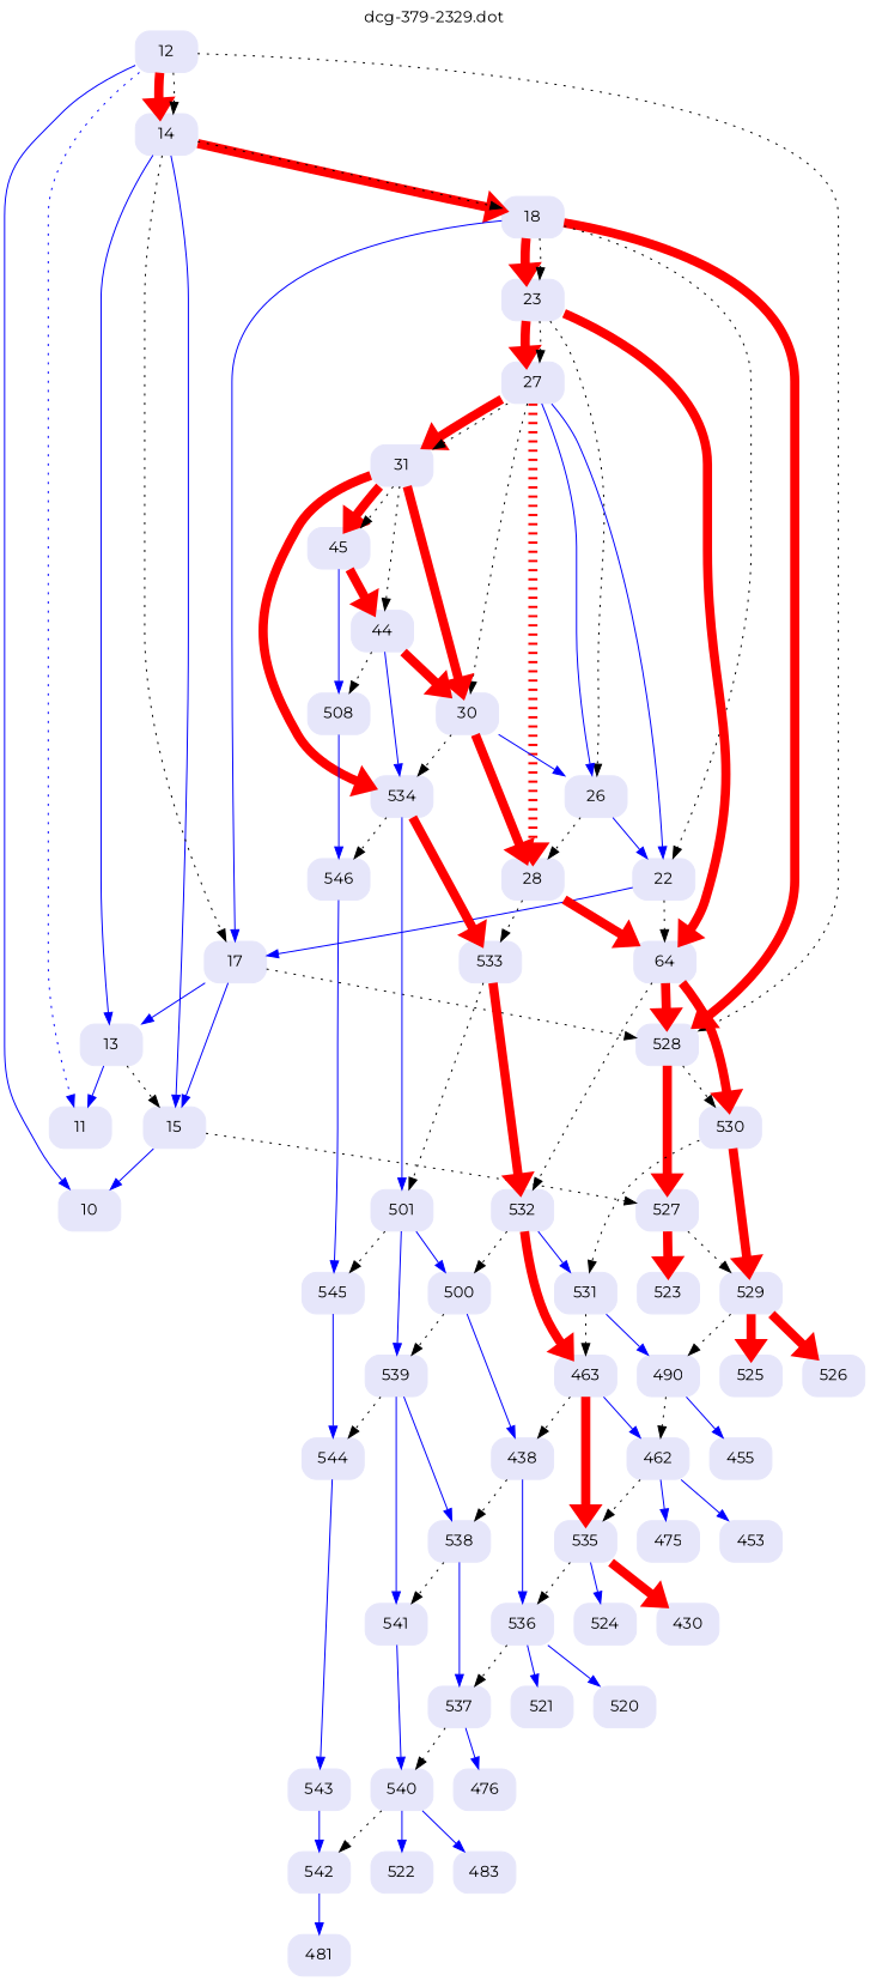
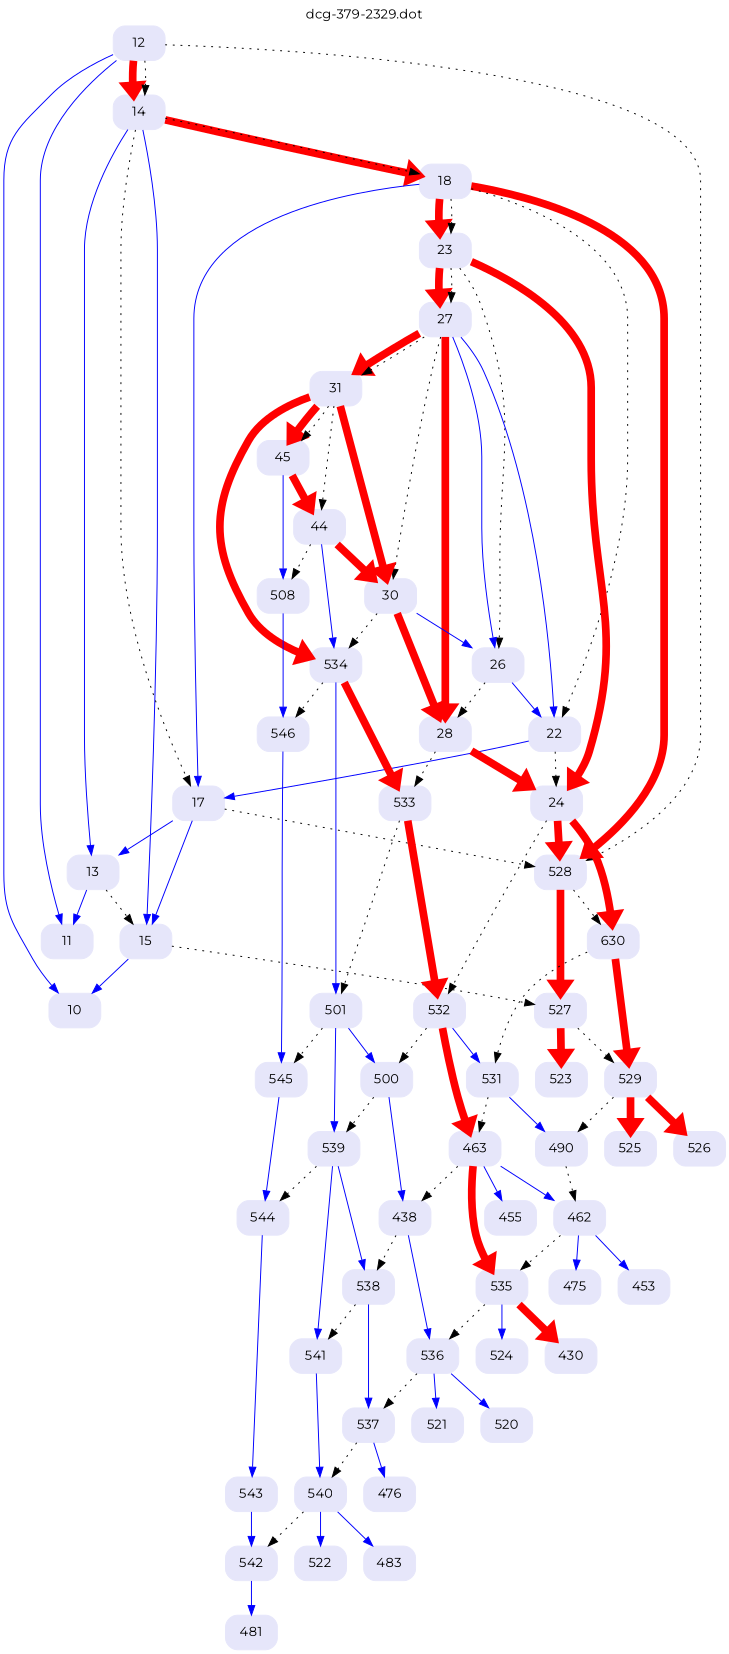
  digraph {
    fontname=Montserrat
    label="dcg-379-2329.dot"
    labelloc=t
    node [color=lavender fontname=Montserrat shape=box style="rounded,filled"]
    edge [color=blue fontname=Montserrat penwidth=1]
    n1 [label=12]
    n2 [label=11]
    n3 [label=10]
    n4 [label=14]
    n5 [label=528]
    n6 [label=13]
    n7 [label=15]
    n8 [label=18]
    n9 [label=17]
    n10 [label=527]
    n11 [label=23]
    n12 [label=22]
    n13 [label=529]
    n14 [label=523]
-   n15 [label=530]
-   n16 [label=64]
+   n15 [label=630]
+   n16 [label=24]
    n17 [label=27]
    n18 [label=26]
    n19 [label=531]
    n20 [label=532]
    n21 [label=28]
    n22 [label=31]
    n23 [label=30]
    n24 [label=500]
    n25 [label=463]
    n26 [label=533]
    n27 [label=534]
    n28 [label=45]
    n29 [label=44]
    n30 [label=501]
    n31 [label=546]
    n32 [label=508]
    n33 [label=545]
    n34 [label=539]
    n35 [label=544]
    n36 [label=543]
    n37 [label=542]
    n38 [label=481]
    n39 [label=438]
    n40 [label=538]
    n41 [label=541]
    n42 [label=536]
    n43 [label=537]
    n44 [label=540]
    n45 [label=476]
    n46 [label=483]
    n47 [label=522]
    n48 [label=520]
    n49 [label=521]
    n50 [label=490]
    n51 [label=462]
    n52 [label=535]
    n53 [label=455]
    n54 [label=453]
    n55 [label=475]
    n56 [label=524]
    n57 [label=430]
    n58 [label=526]
    n59 [label=525]
-   n1 -> n2 [style=dotted]
+   n1 -> n2
    n1 -> n3
    n1 -> n4 [color=red penwidth=8]
    n1 -> n4 [style=dotted color="" penwidth=""]
    n1 -> n5 [style=dotted color="" penwidth=""]
    n4 -> n6
    n4 -> n7
    n4 -> n8 [color=red penwidth=8]
    n4 -> n8 [style=dotted color="" penwidth=""]
    n4 -> n9 [style=dotted color="" penwidth=""]
    n5 -> n10 [color=red penwidth=8]
    n5 -> n15 [style=dotted color="" penwidth=""]
    n6 -> n2
    n6 -> n7 [style=dotted color="" penwidth=""]
    n7 -> n3
    n7 -> n10 [style=dotted color="" penwidth=""]
    n8 -> n5 [color=red penwidth=8]
    n8 -> n9
    n8 -> n11 [color=red penwidth=8]
    n8 -> n11 [style=dotted color="" penwidth=""]
    n8 -> n12 [style=dotted color="" penwidth=""]
    n9 -> n5 [style=dotted color="" penwidth=""]
    n9 -> n6
    n9 -> n7
    n10 -> n13 [style=dotted color="" penwidth=""]
    n10 -> n14 [color=red penwidth=8]
    n11 -> n16 [color=red penwidth=8]
    n11 -> n17 [color=red penwidth=8]
    n11 -> n17 [style=dotted color="" penwidth=""]
    n11 -> n18 [style=dotted color="" penwidth=""]
    n12 -> n9
    n12 -> n16 [style=dotted color="" penwidth=""]
    n13 -> n50 [style=dotted color="" penwidth=""]
    n13 -> n58 [color=red penwidth=8]
    n13 -> n59 [color=red penwidth=8]
    n15 -> n13 [color=red penwidth=8]
    n15 -> n19 [style=dotted color="" penwidth=""]
    n16 -> n5 [color=red penwidth=8]
    n16 -> n15 [color=red penwidth=8]
    n16 -> n20 [style=dotted color="" penwidth=""]
    n17 -> n12
    n17 -> n18
-   n17 -> n21 [color=red penwidth=8 style=dotted]
+   n17 -> n21 [color=red penwidth=8]
    n17 -> n22 [color=red penwidth=8]
    n17 -> n22 [style=dotted color="" penwidth=""]
    n17 -> n23 [style=dotted color="" penwidth=""]
    n18 -> n12
    n18 -> n21 [style=dotted color="" penwidth=""]
    n19 -> n25 [style=dotted color="" penwidth=""]
    n19 -> n50
    n20 -> n19
    n20 -> n24 [style=dotted color="" penwidth=""]
    n20 -> n25 [color=red penwidth=8]
    n21 -> n16 [color=red penwidth=8]
    n21 -> n26 [style=dotted color="" penwidth=""]
    n22 -> n23 [color=red penwidth=8]
    n22 -> n27 [color=red penwidth=8]
    n22 -> n28 [color=red penwidth=8]
    n22 -> n28 [style=dotted color="" penwidth=""]
    n22 -> n29 [style=dotted color="" penwidth=""]
    n23 -> n18
    n23 -> n21 [color=red penwidth=8]
    n23 -> n27 [style=dotted color="" penwidth=""]
    n24 -> n34 [style=dotted color="" penwidth=""]
    n24 -> n39
    n25 -> n39 [style=dotted color="" penwidth=""]
    n25 -> n51
    n25 -> n52 [color=red penwidth=8]
    n26 -> n20 [color=red penwidth=8]
    n26 -> n30 [style=dotted color="" penwidth=""]
    n27 -> n26 [color=red penwidth=8]
    n27 -> n30
    n27 -> n31 [style=dotted color="" penwidth=""]
    n28 -> n29 [color=red penwidth=8]
    n28 -> n32
    n29 -> n23 [color=red penwidth=8]
    n29 -> n27
    n29 -> n32 [style=dotted color="" penwidth=""]
    n30 -> n24
    n30 -> n33 [style=dotted color="" penwidth=""]
    n30 -> n34
    n31 -> n33
    n32 -> n31
    n33 -> n35
    n34 -> n35 [style=dotted color="" penwidth=""]
    n34 -> n40
    n34 -> n41
    n35 -> n36
    n36 -> n37
    n37 -> n38
    n39 -> n40 [style=dotted color="" penwidth=""]
    n39 -> n42
    n40 -> n41 [style=dotted color="" penwidth=""]
    n40 -> n43
    n41 -> n44
    n42 -> n43 [style=dotted color="" penwidth=""]
    n42 -> n48
    n42 -> n49
    n43 -> n44 [style=dotted color="" penwidth=""]
    n43 -> n45
    n44 -> n37 [style=dotted color="" penwidth=""]
    n44 -> n46
    n44 -> n47
    n50 -> n51 [style=dotted color="" penwidth=""]
-   n50 -> n53
+   n25 -> n53
    n51 -> n52 [style=dotted color="" penwidth=""]
    n51 -> n54
    n51 -> n55
    n52 -> n42 [style=dotted color="" penwidth=""]
    n52 -> n56
    n52 -> n57 [color=red penwidth=8]
  }
